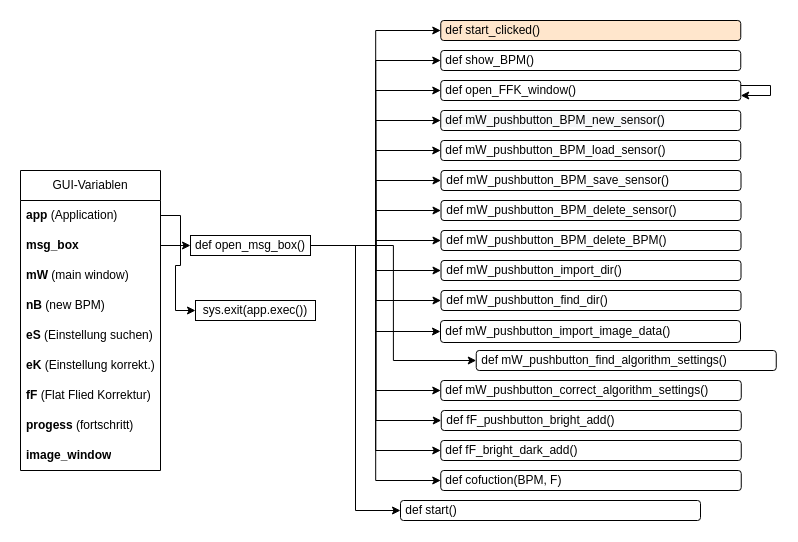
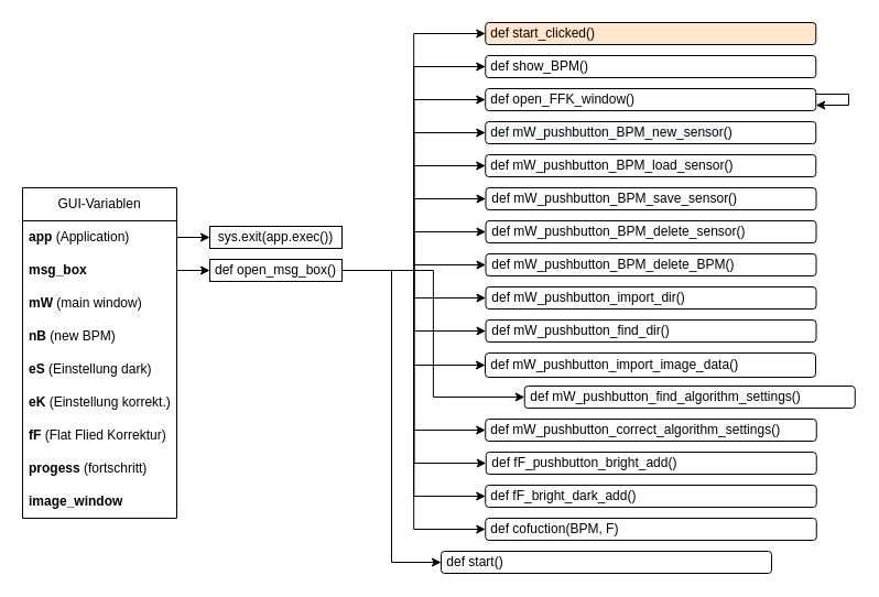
  <mxCell id="0" />
  <mxCell id="1" parent="0" />
  <mxCell id="2" value="GUI-Variablen" style="swimlane;fontStyle=0;childLayout=stackLayout;horizontal=1;startSize=30;horizontalStack=0;resizeParent=1;resizeParentMax=0;resizeLast=0;collapsible=1;marginBottom=0;whiteSpace=wrap;html=1;" parent="1" vertex="1"><mxGeometry x="20" y="170" width="140" height="300" as="geometry" /></mxCell>
  <mxCell id="3" value="&lt;b&gt;app &lt;/b&gt;(Application)" style="text;strokeColor=none;fillColor=none;align=left;verticalAlign=middle;spacingLeft=4;spacingRight=4;overflow=hidden;points=[[0,0.5],[1,0.5]];portConstraint=eastwest;rotatable=0;whiteSpace=wrap;html=1;" parent="2" vertex="1"><mxGeometry y="30" width="140" height="30" as="geometry" /></mxCell>
  <mxCell id="4" value="msg_box" style="text;strokeColor=none;fillColor=none;align=left;verticalAlign=middle;spacingLeft=4;spacingRight=4;overflow=hidden;points=[[0,0.5],[1,0.5]];portConstraint=eastwest;rotatable=0;whiteSpace=wrap;html=1;fontStyle=1" parent="2" vertex="1"><mxGeometry y="60" width="140" height="30" as="geometry" /></mxCell>
  <mxCell id="5" value="mW &lt;span style=&quot;font-weight: normal;&quot;&gt;(main window)&lt;/span&gt;" style="text;strokeColor=none;fillColor=none;align=left;verticalAlign=middle;spacingLeft=4;spacingRight=4;overflow=hidden;points=[[0,0.5],[1,0.5]];portConstraint=eastwest;rotatable=0;whiteSpace=wrap;html=1;fontStyle=1" parent="2" vertex="1"><mxGeometry y="90" width="140" height="30" as="geometry" /></mxCell>
  <mxCell id="6" value="nB &lt;span style=&quot;font-weight: normal;&quot;&gt;(new BPM)&lt;/span&gt;" style="text;strokeColor=none;fillColor=none;align=left;verticalAlign=middle;spacingLeft=4;spacingRight=4;overflow=hidden;points=[[0,0.5],[1,0.5]];portConstraint=eastwest;rotatable=0;whiteSpace=wrap;html=1;fontStyle=1" parent="2" vertex="1"><mxGeometry y="120" width="140" height="30" as="geometry" /></mxCell>
- <mxCell id="7" value="eS &lt;span style=&quot;font-weight: normal;&quot;&gt;(Einstellung suchen)&lt;/span&gt;" style="text;strokeColor=none;fillColor=none;align=left;verticalAlign=middle;spacingLeft=4;spacingRight=4;overflow=hidden;points=[[0,0.5],[1,0.5]];portConstraint=eastwest;rotatable=0;whiteSpace=wrap;html=1;fontStyle=1" parent="2" vertex="1"><mxGeometry y="150" width="140" height="30" as="geometry" /></mxCell>
+ <mxCell id="7" value="eS &lt;span style=&quot;font-weight: normal;&quot;&gt;(Einstellung dark)&lt;/span&gt;" style="text;strokeColor=none;fillColor=none;align=left;verticalAlign=middle;spacingLeft=4;spacingRight=4;overflow=hidden;points=[[0,0.5],[1,0.5]];portConstraint=eastwest;rotatable=0;whiteSpace=wrap;html=1;fontStyle=1" parent="2" vertex="1"><mxGeometry y="150" width="140" height="30" as="geometry" /></mxCell>
  <mxCell id="8" value="eK &lt;span style=&quot;font-weight: normal;&quot;&gt;(Einstellung korrekt.)&lt;/span&gt;" style="text;strokeColor=none;fillColor=none;align=left;verticalAlign=middle;spacingLeft=4;spacingRight=4;overflow=hidden;points=[[0,0.5],[1,0.5]];portConstraint=eastwest;rotatable=0;whiteSpace=wrap;html=1;fontStyle=1" parent="2" vertex="1"><mxGeometry y="180" width="140" height="30" as="geometry" /></mxCell>
  <mxCell id="9" value="&lt;b&gt;fF &lt;/b&gt;(Flat Flied Korrektur)" style="text;strokeColor=none;fillColor=none;align=left;verticalAlign=middle;spacingLeft=4;spacingRight=4;overflow=hidden;points=[[0,0.5],[1,0.5]];portConstraint=eastwest;rotatable=0;whiteSpace=wrap;html=1;" parent="2" vertex="1"><mxGeometry y="210" width="140" height="30" as="geometry" /></mxCell>
  <mxCell id="10" value="&lt;b&gt;progess &lt;/b&gt;(fortschritt)" style="text;strokeColor=none;fillColor=none;align=left;verticalAlign=middle;spacingLeft=4;spacingRight=4;overflow=hidden;points=[[0,0.5],[1,0.5]];portConstraint=eastwest;rotatable=0;whiteSpace=wrap;html=1;" parent="2" vertex="1"><mxGeometry y="240" width="140" height="30" as="geometry" /></mxCell>
  <mxCell id="11" value="image_window" style="text;strokeColor=none;fillColor=none;align=left;verticalAlign=middle;spacingLeft=4;spacingRight=4;overflow=hidden;points=[[0,0.5],[1,0.5]];portConstraint=eastwest;rotatable=0;whiteSpace=wrap;html=1;fontStyle=1" parent="2" vertex="1"><mxGeometry y="270" width="140" height="30" as="geometry" /></mxCell>
- <mxCell id="12" value="sys.exit(app.exec())" style="rounded=0;whiteSpace=wrap;html=1;" parent="1" vertex="1"><mxGeometry x="195" y="300" width="120" height="20" as="geometry" /></mxCell>
+ <mxCell id="12" value="sys.exit(app.exec())" style="rounded=0;whiteSpace=wrap;html=1;" parent="1" vertex="1"><mxGeometry x="190" y="205" width="120" height="20" as="geometry" /></mxCell>
  <mxCell id="13" style="edgeStyle=orthogonalEdgeStyle;rounded=0;orthogonalLoop=1;jettySize=auto;html=1;exitX=1;exitY=0.5;exitDx=0;exitDy=0;entryX=0;entryY=0.5;entryDx=0;entryDy=0;" parent="1" source="3" target="12" edge="1"><mxGeometry relative="1" as="geometry" /></mxCell>
  <mxCell id="14" style="edgeStyle=orthogonalEdgeStyle;rounded=0;orthogonalLoop=1;jettySize=auto;html=1;exitX=1;exitY=0.5;exitDx=0;exitDy=0;entryX=0;entryY=0.5;entryDx=0;entryDy=0;verticalAlign=middle;targetPerimeterSpacing=6;endSize=6;jumpStyle=none;" parent="1" source="31" target="33" edge="1"><mxGeometry relative="1" as="geometry" /></mxCell>
  <mxCell id="15" style="edgeStyle=orthogonalEdgeStyle;rounded=0;orthogonalLoop=1;jettySize=auto;html=1;exitX=1;exitY=0.5;exitDx=0;exitDy=0;entryX=0;entryY=0.5;entryDx=0;entryDy=0;" parent="1" source="31" target="34" edge="1"><mxGeometry relative="1" as="geometry" /></mxCell>
  <mxCell id="16" style="edgeStyle=orthogonalEdgeStyle;rounded=0;orthogonalLoop=1;jettySize=auto;html=1;exitX=1;exitY=0.5;exitDx=0;exitDy=0;entryX=0;entryY=0.5;entryDx=0;entryDy=0;" parent="1" source="31" target="35" edge="1"><mxGeometry relative="1" as="geometry" /></mxCell>
  <mxCell id="17" style="edgeStyle=orthogonalEdgeStyle;rounded=0;orthogonalLoop=1;jettySize=auto;html=1;exitX=1;exitY=0.5;exitDx=0;exitDy=0;entryX=0;entryY=0.5;entryDx=0;entryDy=0;" parent="1" source="31" target="36" edge="1"><mxGeometry relative="1" as="geometry" /></mxCell>
  <mxCell id="18" style="edgeStyle=orthogonalEdgeStyle;rounded=0;orthogonalLoop=1;jettySize=auto;html=1;exitX=1;exitY=0.5;exitDx=0;exitDy=0;entryX=0;entryY=0.5;entryDx=0;entryDy=0;" parent="1" source="31" target="37" edge="1"><mxGeometry relative="1" as="geometry" /></mxCell>
  <mxCell id="19" style="edgeStyle=orthogonalEdgeStyle;rounded=0;orthogonalLoop=1;jettySize=auto;html=1;exitX=1;exitY=0.5;exitDx=0;exitDy=0;entryX=0;entryY=0.5;entryDx=0;entryDy=0;" parent="1" source="31" target="38" edge="1"><mxGeometry relative="1" as="geometry" /></mxCell>
  <mxCell id="20" style="edgeStyle=orthogonalEdgeStyle;rounded=0;orthogonalLoop=1;jettySize=auto;html=1;exitX=1;exitY=0.5;exitDx=0;exitDy=0;entryX=0;entryY=0.5;entryDx=0;entryDy=0;" parent="1" source="31" target="39" edge="1"><mxGeometry relative="1" as="geometry" /></mxCell>
  <mxCell id="21" style="edgeStyle=orthogonalEdgeStyle;rounded=0;orthogonalLoop=1;jettySize=auto;html=1;exitX=1;exitY=0.5;exitDx=0;exitDy=0;entryX=0;entryY=0.5;entryDx=0;entryDy=0;" parent="1" source="31" target="40" edge="1"><mxGeometry relative="1" as="geometry" /></mxCell>
  <mxCell id="22" style="edgeStyle=orthogonalEdgeStyle;rounded=0;orthogonalLoop=1;jettySize=auto;html=1;exitX=1;exitY=0.5;exitDx=0;exitDy=0;entryX=0;entryY=0.5;entryDx=0;entryDy=0;" parent="1" source="31" target="41" edge="1"><mxGeometry relative="1" as="geometry" /></mxCell>
  <mxCell id="23" style="edgeStyle=orthogonalEdgeStyle;rounded=0;orthogonalLoop=1;jettySize=auto;html=1;exitX=1;exitY=0.5;exitDx=0;exitDy=0;entryX=0;entryY=0.5;entryDx=0;entryDy=0;" parent="1" source="31" target="42" edge="1"><mxGeometry relative="1" as="geometry" /></mxCell>
  <mxCell id="24" style="edgeStyle=orthogonalEdgeStyle;rounded=0;orthogonalLoop=1;jettySize=auto;html=1;exitX=1;exitY=0.5;exitDx=0;exitDy=0;entryX=0;entryY=0.5;entryDx=0;entryDy=0;" parent="1" source="31" target="43" edge="1"><mxGeometry relative="1" as="geometry" /></mxCell>
  <mxCell id="25" style="edgeStyle=orthogonalEdgeStyle;rounded=0;orthogonalLoop=1;jettySize=auto;html=1;exitX=1;exitY=0.5;exitDx=0;exitDy=0;entryX=0;entryY=0.5;entryDx=0;entryDy=0;" parent="1" source="31" target="44" edge="1"><mxGeometry relative="1" as="geometry" /></mxCell>
  <mxCell id="26" style="edgeStyle=orthogonalEdgeStyle;rounded=0;orthogonalLoop=1;jettySize=auto;html=1;exitX=1;exitY=0.5;exitDx=0;exitDy=0;entryX=0;entryY=0.5;entryDx=0;entryDy=0;" parent="1" source="31" target="45" edge="1"><mxGeometry relative="1" as="geometry" /></mxCell>
  <mxCell id="27" style="edgeStyle=orthogonalEdgeStyle;rounded=0;orthogonalLoop=1;jettySize=auto;html=1;exitX=1;exitY=0.5;exitDx=0;exitDy=0;entryX=0;entryY=0.5;entryDx=0;entryDy=0;" parent="1" source="31" target="46" edge="1"><mxGeometry relative="1" as="geometry" /></mxCell>
  <mxCell id="28" style="edgeStyle=orthogonalEdgeStyle;rounded=0;orthogonalLoop=1;jettySize=auto;html=1;exitX=1;exitY=0.5;exitDx=0;exitDy=0;entryX=0;entryY=0.5;entryDx=0;entryDy=0;" parent="1" source="31" target="47" edge="1"><mxGeometry relative="1" as="geometry" /></mxCell>
  <mxCell id="29" style="edgeStyle=orthogonalEdgeStyle;rounded=0;orthogonalLoop=1;jettySize=auto;html=1;exitX=1;exitY=0.5;exitDx=0;exitDy=0;entryX=0;entryY=0.5;entryDx=0;entryDy=0;" parent="1" source="31" target="48" edge="1"><mxGeometry relative="1" as="geometry" /></mxCell>
  <mxCell id="30" style="edgeStyle=orthogonalEdgeStyle;rounded=0;orthogonalLoop=1;jettySize=auto;html=1;exitX=1;exitY=0.5;exitDx=0;exitDy=0;entryX=0;entryY=0.5;entryDx=0;entryDy=0;" parent="1" source="31" target="49" edge="1"><mxGeometry relative="1" as="geometry" /></mxCell>
  <mxCell id="31" value="def open_msg_box()" style="rounded=0;whiteSpace=wrap;html=1;" parent="1" vertex="1"><mxGeometry x="190" y="235" width="120" height="20" as="geometry" /></mxCell>
  <mxCell id="32" style="edgeStyle=orthogonalEdgeStyle;rounded=0;orthogonalLoop=1;jettySize=auto;html=1;exitX=1;exitY=0.5;exitDx=0;exitDy=0;entryX=0;entryY=0.5;entryDx=0;entryDy=0;" parent="1" source="4" target="31" edge="1"><mxGeometry relative="1" as="geometry" /></mxCell>
  <mxCell id="33" value="&lt;span style=&quot;&quot;&gt;&amp;nbsp;def start_clicked()&lt;/span&gt;" style="rounded=1;whiteSpace=wrap;html=1;align=left;fillColor=#ffe6cc;" parent="1" vertex="1"><mxGeometry x="440.25" width="300" height="20" as="geometry" y="20" /></mxCell>
  <mxCell id="34" value="&lt;span style=&quot;&quot;&gt;&amp;nbsp;def show_BPM()&lt;/span&gt;" style="rounded=1;whiteSpace=wrap;html=1;align=left;" parent="1" vertex="1"><mxGeometry x="440.25" y="50" width="300" height="20" as="geometry" /></mxCell>
  <mxCell id="35" value="&lt;span style=&quot;&quot;&gt;&amp;nbsp;def open_FFK_window()&lt;/span&gt;" style="rounded=1;whiteSpace=wrap;html=1;align=left;" parent="1" vertex="1"><mxGeometry x="440.25" y="80" width="300" height="20" as="geometry" /></mxCell>
  <mxCell id="36" value="&lt;span style=&quot;color: rgb(0, 0, 0); font-family: Helvetica; font-size: 12px; font-style: normal; font-variant-ligatures: normal; font-variant-caps: normal; font-weight: 400; letter-spacing: normal; orphans: 2; text-indent: 0px; text-transform: none; widows: 2; word-spacing: 0px; -webkit-text-stroke-width: 0px; background-color: rgb(248, 249, 250); text-decoration-thickness: initial; text-decoration-style: initial; text-decoration-color: initial;&quot;&gt;&amp;nbsp;def mW_pushbutton_BPM_new_sensor()&lt;/span&gt;&lt;br style=&quot;color: rgb(0, 0, 0); font-family: Helvetica; font-size: 12px; font-style: normal; font-variant-ligatures: normal; font-variant-caps: normal; font-weight: 400; letter-spacing: normal; orphans: 2; text-indent: 0px; text-transform: none; widows: 2; word-spacing: 0px; -webkit-text-stroke-width: 0px; background-color: rgb(248, 249, 250); text-decoration-thickness: initial; text-decoration-style: initial; text-decoration-color: initial;&quot;&gt;&lt;div style=&quot;color: rgb(0, 0, 0); font-family: Helvetica; font-size: 12px; font-style: normal; font-variant-ligatures: normal; font-variant-caps: normal; font-weight: 400; letter-spacing: normal; orphans: 2; text-indent: 0px; text-transform: none; widows: 2; word-spacing: 0px; -webkit-text-stroke-width: 0px; background-color: rgb(248, 249, 250); text-decoration-thickness: initial; text-decoration-style: initial; text-decoration-color: initial;&quot;&gt;&lt;/div&gt;" style="rounded=1;whiteSpace=wrap;html=1;align=left;" parent="1" vertex="1"><mxGeometry x="440.25" y="110" width="300" height="20" as="geometry" /></mxCell>
  <mxCell id="37" value="&lt;div style=&quot;&quot;&gt;&lt;span style=&quot;background-color: initial;&quot;&gt;&amp;nbsp;def mW_pushbutton_BPM_load_sensor()&lt;/span&gt;&lt;/div&gt;&lt;div style=&quot;&quot;&gt;&lt;/div&gt;" style="rounded=1;whiteSpace=wrap;html=1;align=left;" parent="1" vertex="1"><mxGeometry x="440.25" y="140" width="300" height="20" as="geometry" /></mxCell>
  <mxCell id="38" value="&lt;div style=&quot;&quot;&gt;&amp;nbsp;def mW_pushbutton_BPM_save_sensor()&lt;/div&gt;" style="rounded=1;whiteSpace=wrap;html=1;align=left;" parent="1" vertex="1"><mxGeometry x="440.5" y="170" width="300" height="20" as="geometry" /></mxCell>
  <mxCell id="39" value="&lt;div style=&quot;&quot;&gt;&amp;nbsp;def mW_pushbutton_BPM_delete_sensor()&lt;/div&gt;" style="rounded=1;whiteSpace=wrap;html=1;align=left;" parent="1" vertex="1"><mxGeometry x="440.5" y="200" width="300" height="20" as="geometry" /></mxCell>
  <mxCell id="40" value="&lt;div style=&quot;&quot;&gt;&amp;nbsp;def mW_pushbutton_BPM_delete_BPM()&lt;/div&gt;" style="rounded=1;whiteSpace=wrap;html=1;align=left;" parent="1" vertex="1"><mxGeometry x="440.5" y="230" width="300" height="20" as="geometry" /></mxCell>
  <mxCell id="41" value="&lt;div style=&quot;&quot;&gt;&amp;nbsp;def mW_pushbutton_import_dir()&lt;/div&gt;" style="rounded=1;whiteSpace=wrap;html=1;align=left;" parent="1" vertex="1"><mxGeometry x="440.5" y="260" width="300" height="20" as="geometry" /></mxCell>
  <mxCell id="42" value="&lt;div style=&quot;&quot;&gt;&amp;nbsp;def mW_pushbutton_find_dir()&lt;/div&gt;" style="rounded=1;whiteSpace=wrap;html=1;align=left;" parent="1" vertex="1"><mxGeometry x="440.5" y="290" width="300" height="20" as="geometry" /></mxCell>
  <mxCell id="43" value="&lt;span style=&quot;background-color: initial;&quot;&gt;&amp;nbsp;def mW_pushbutton_import_image_data()&lt;/span&gt;" style="rounded=1;whiteSpace=wrap;html=1;align=left;" parent="1" vertex="1"><mxGeometry x="440" y="320" width="300" height="22" as="geometry" /></mxCell>
  <mxCell id="44" value="&lt;br&gt;&lt;div style=&quot;&quot;&gt;&amp;nbsp;def mW_pushbutton_find_algorithm_settings()&lt;br&gt;&lt;/div&gt;&lt;div style=&quot;&quot;&gt;&lt;div&gt;&lt;br&gt;&lt;/div&gt;&lt;/div&gt;" style="rounded=1;whiteSpace=wrap;html=1;align=left;" parent="1" vertex="1"><mxGeometry x="475.75" y="350" width="300" height="20" as="geometry" /></mxCell>
  <mxCell id="45" value="&lt;div style=&quot;&quot;&gt;&lt;span style=&quot;background-color: initial;&quot;&gt;&amp;nbsp;def mW_pushbutton_correct_algorithm_settings()&lt;/span&gt;&lt;/div&gt;" style="rounded=1;whiteSpace=wrap;html=1;align=left;" parent="1" vertex="1"><mxGeometry x="440.25" y="380" width="300.5" height="20" as="geometry" /></mxCell>
  <mxCell id="46" value="&lt;div style=&quot;&quot;&gt;&lt;span style=&quot;background-color: initial;&quot;&gt;&amp;nbsp;def fF_pushbutton_bright_add()&lt;/span&gt;&lt;/div&gt;" style="rounded=1;whiteSpace=wrap;html=1;align=left;" parent="1" vertex="1"><mxGeometry x="440.75" y="410" width="300" height="20" as="geometry" /></mxCell>
  <mxCell id="47" value="&lt;div style=&quot;&quot;&gt;&amp;nbsp;def fF_bright_dark_add()&lt;/div&gt;" style="rounded=1;whiteSpace=wrap;html=1;align=left;" parent="1" vertex="1"><mxGeometry x="440.25" y="440" width="300.5" height="20" as="geometry" /></mxCell>
  <mxCell id="48" value="&lt;span style=&quot;&quot;&gt;&amp;nbsp;def cofuction(BPM, F)&lt;/span&gt;" style="rounded=1;whiteSpace=wrap;html=1;align=left;" parent="1" vertex="1"><mxGeometry x="440.25" y="470" width="300.5" height="20" as="geometry" /></mxCell>
  <mxCell id="49" value="&amp;nbsp;def start()" style="rounded=1;whiteSpace=wrap;html=1;align=left;" parent="1" vertex="1"><mxGeometry x="400" y="500" width="300" height="20" as="geometry" /></mxCell>
  <mxCell id="50" value="" style="endArrow=classic;html=1;rounded=0;exitX=1;exitY=0.25;exitDx=0;exitDy=0;entryX=1;entryY=0.75;entryDx=0;entryDy=0;" parent="1" source="35" target="35" edge="1"><mxGeometry width="50" height="50" relative="1" as="geometry"><mxPoint x="690" y="160" as="sourcePoint" /><mxPoint x="810" y="140" as="targetPoint" /><Array as="points"><mxPoint x="770" y="85" /><mxPoint x="770" y="95" /></Array></mxGeometry></mxCell>
